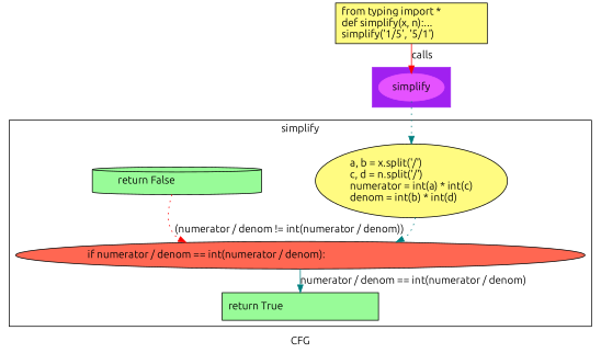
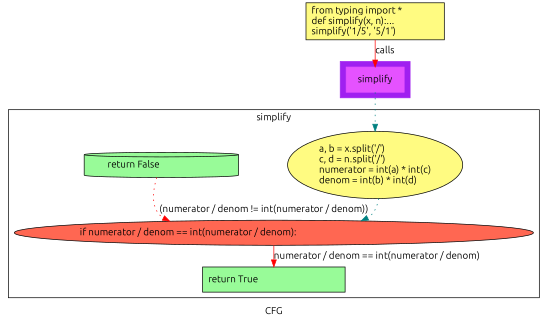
  digraph {
    compound=True
    fontname=Ubuntu
    label=CFG
    pack=False
    rankdir=TB
    ranksep=0.02
    node [fontname=Ubuntu shape=box style="filled,solid" fillcolor="#FFFB81"]
    edge [color=red fontname=Ubuntu style=dotted]
-   n1 [color="#E552FF" height=0.5 label=simplify linenum="[11]" shape=ellipse style=filled width=1.1528 fillcolor=""]
+   n1 [color="#E552FF" height=0.5 label=simplify linenum="[11]" style=filled width=1.1528 fillcolor=""]
    n2 [height=0.94444 label="a, b = x.split('/')\lc, d = n.split('/')\lnumerator = int(a) * int(c)\ldenom = int(b) * int(d)\l" linenum="[3, 4, 5, 6]" shape=ellipse width=3.3194]
    n3 [fillcolor="#FF6752" height=0.5 label="if numerator / denom == int(numerator / denom):\l" linenum="[7]" shape=ellipse width=10.315]
    n4 [fillcolor="#98fb98" height=0.5 label="return True\l" linenum="[8]" width=2.8323]
    n5 [fillcolor="#98fb98" height=0.5 label="return False\l" linenum="[9]" shape=cylinder width=3.0706]
    n6 [height=0.73611 label="from typing import *\ldef simplify(x, n):...\lsimplify('1/5', '5/1')\l" linenum="[1]" width=2.75]
    subgraph cluster_1 {
      color=purple
      compound=true
      label=""
      shape=tab
      style=filled
      n1
    }
    subgraph cluster_2 {
      label=simplify
      n2
      n3
      n4
      n5
      subgraph cluster_3 {
        color=purple
        compound=true
        label=""
        shape=tab
        style=filled
      }
      subgraph cluster_4 {
        color=purple
        compound=true
        label=""
        shape=tab
        style=filled
      }
    }
    n1 -> n2 [color=teal]
    n2 -> n3 [color=teal]
-   n3 -> n4 [color=teal label="numerator / denom == int(numerator / denom)" style=solid]
+   n3 -> n4 [label="numerator / denom == int(numerator / denom)" style=solid]
    n5 -> n3 [label="(numerator / denom != int(numerator / denom))"]
    n6 -> n1 [label=calls style=solid]
  }
